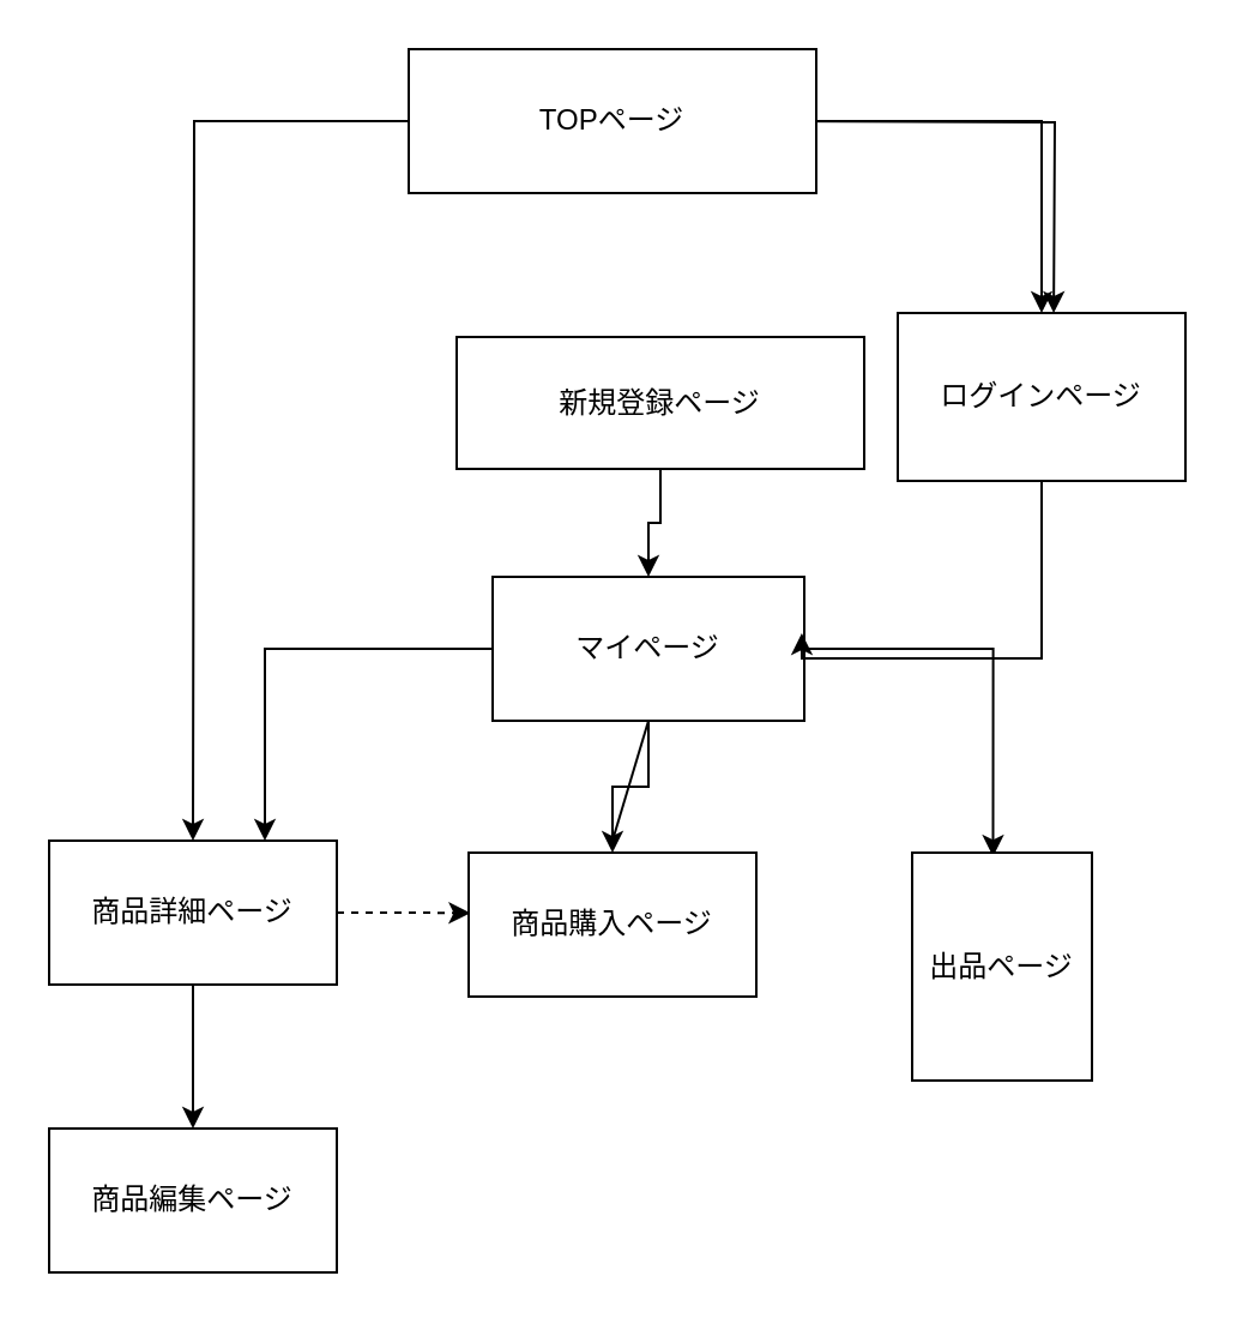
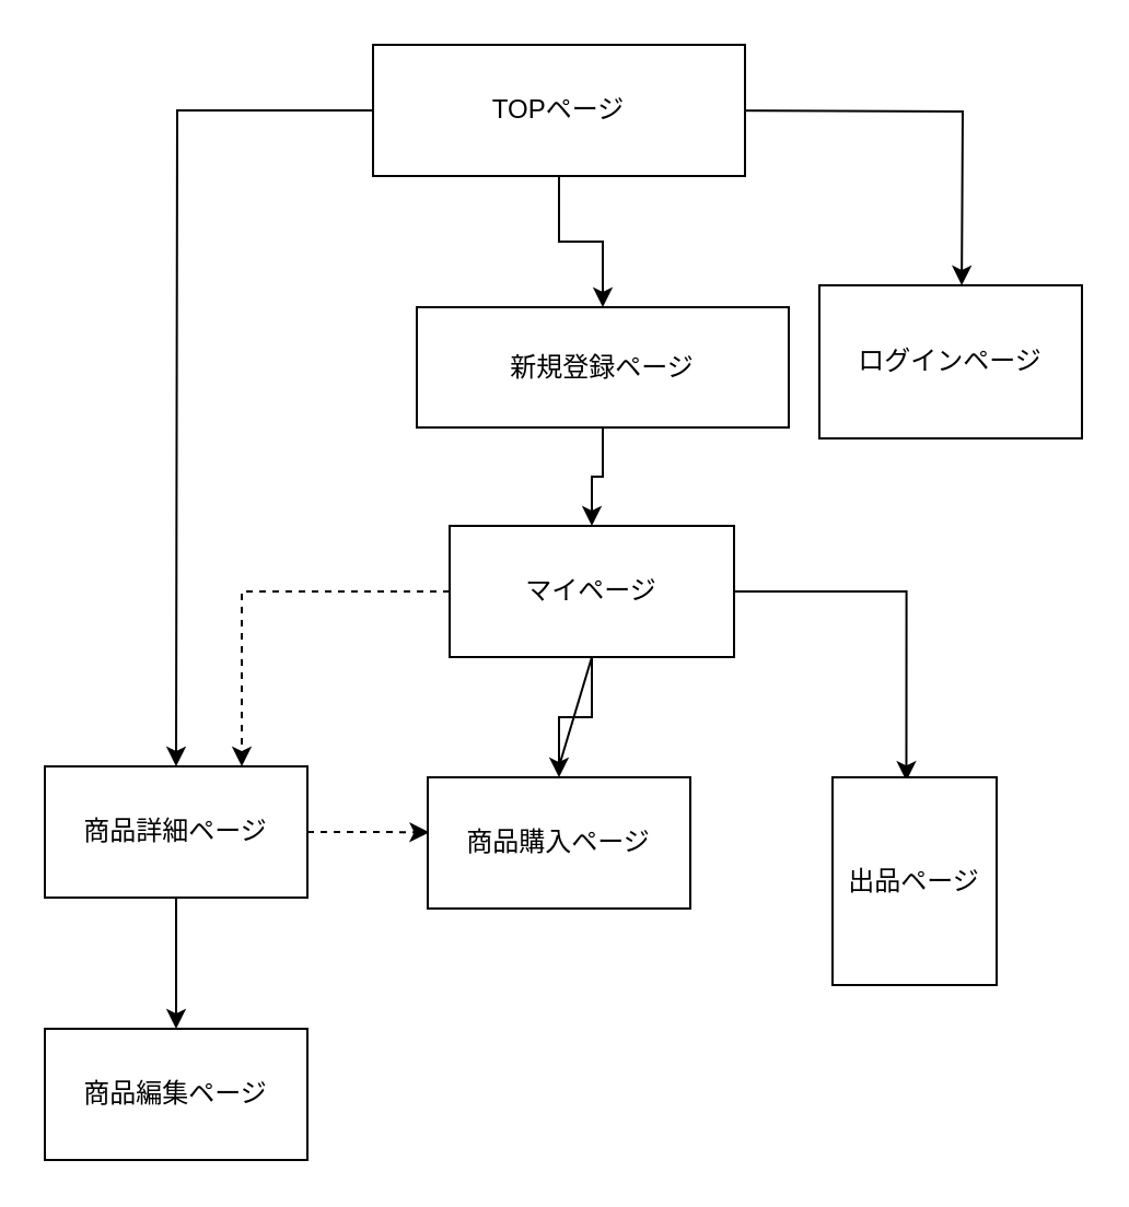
  <mxCell id="0" />
  <mxCell id="1" parent="0" />
  <mxCell id="2" style="edgeStyle=orthogonalEdgeStyle;rounded=0;orthogonalLoop=1;jettySize=auto;html=1;exitX=0;exitY=0.5;exitDx=0;exitDy=0;" edge="1" parent="1" source="5"><mxGeometry relative="1" as="geometry"><mxPoint x="80" y="350" as="targetPoint" /></mxGeometry></mxCell>
- <mxCell id="3" style="edgeStyle=orthogonalEdgeStyle;rounded=0;orthogonalLoop=1;jettySize=auto;html=1;" edge="1" parent="1" source="5" target="13"><mxGeometry relative="1" as="geometry" /></mxCell>
+ <mxCell id="3" style="edgeStyle=orthogonalEdgeStyle;rounded=0;orthogonalLoop=1;jettySize=auto;html=1;entryX=0.5;entryY=0;entryDx=0;entryDy=0;" edge="1" parent="1" source="5" target="11"><mxGeometry relative="1" as="geometry" /></mxCell>
  <mxCell id="4" style="edgeStyle=orthogonalEdgeStyle;rounded=0;orthogonalLoop=1;jettySize=auto;html=1;entryX=0.717;entryY=0;entryDx=0;entryDy=0;entryPerimeter=0;" edge="1" parent="1"><mxGeometry relative="1" as="geometry"><mxPoint x="319" y="50" as="sourcePoint" /><mxPoint x="439.04" y="130" as="targetPoint" /></mxGeometry></mxCell>
  <mxCell id="5" value="TOPページ" style="rounded=0;whiteSpace=wrap;html=1;" vertex="1" parent="1"><mxGeometry x="170" y="20" width="170" height="60" as="geometry" /></mxCell>
  <mxCell id="6" value="" style="edgeStyle=orthogonalEdgeStyle;rounded=0;orthogonalLoop=1;jettySize=auto;html=1;" edge="1" parent="1" source="9" target="18"><mxGeometry relative="1" as="geometry" /></mxCell>
- <mxCell id="7" style="edgeStyle=orthogonalEdgeStyle;rounded=0;orthogonalLoop=1;jettySize=auto;html=1;entryX=0.75;entryY=0;entryDx=0;entryDy=0;" edge="1" parent="1" source="9" target="16"><mxGeometry relative="1" as="geometry" /></mxCell>
+ <mxCell id="7" style="edgeStyle=orthogonalEdgeStyle;rounded=0;orthogonalLoop=1;jettySize=auto;html=1;entryX=0.75;entryY=0;entryDx=0;entryDy=0;dashed=1;" edge="1" parent="1" source="9" target="16"><mxGeometry relative="1" as="geometry" /></mxCell>
  <mxCell id="8" style="edgeStyle=orthogonalEdgeStyle;rounded=0;orthogonalLoop=1;jettySize=auto;html=1;entryX=0.45;entryY=0.017;entryDx=0;entryDy=0;entryPerimeter=0;" edge="1" parent="1" source="9" target="19"><mxGeometry relative="1" as="geometry" /></mxCell>
  <mxCell id="9" value="マイページ" style="rounded=0;whiteSpace=wrap;html=1;" vertex="1" parent="1"><mxGeometry x="205" y="240" width="130" height="60" as="geometry" /></mxCell>
  <mxCell id="10" style="edgeStyle=orthogonalEdgeStyle;rounded=0;orthogonalLoop=1;jettySize=auto;html=1;entryX=0.5;entryY=0;entryDx=0;entryDy=0;" edge="1" parent="1" source="11" target="9"><mxGeometry relative="1" as="geometry" /></mxCell>
  <mxCell id="11" value="新規登録ページ" style="rounded=0;whiteSpace=wrap;html=1;" vertex="1" parent="1"><mxGeometry x="190" y="140" width="170" height="55" as="geometry" /></mxCell>
- <mxCell id="12" style="edgeStyle=orthogonalEdgeStyle;rounded=0;orthogonalLoop=1;jettySize=auto;html=1;entryX=0.992;entryY=0.392;entryDx=0;entryDy=0;entryPerimeter=0;" edge="1" parent="1" source="13" target="9"><mxGeometry relative="1" as="geometry"><mxPoint x="434" y="270" as="targetPoint" /><Array as="points"><mxPoint x="434" y="274" /></Array></mxGeometry></mxCell>
  <mxCell id="13" value="ログインページ" style="rounded=0;whiteSpace=wrap;html=1;" vertex="1" parent="1"><mxGeometry x="374" y="130" width="120" height="70" as="geometry" /></mxCell>
  <mxCell id="14" style="edgeStyle=orthogonalEdgeStyle;rounded=0;orthogonalLoop=1;jettySize=auto;html=1;entryX=0.006;entryY=0.419;entryDx=0;entryDy=0;entryPerimeter=0;dashed=1;" edge="1" parent="1" source="16" target="18"><mxGeometry relative="1" as="geometry" /></mxCell>
  <mxCell id="15" style="edgeStyle=orthogonalEdgeStyle;rounded=0;orthogonalLoop=1;jettySize=auto;html=1;entryX=0.5;entryY=0;entryDx=0;entryDy=0;" edge="1" parent="1" source="16" target="17"><mxGeometry relative="1" as="geometry"><mxPoint x="80" y="460" as="targetPoint" /></mxGeometry></mxCell>
  <mxCell id="16" value="商品詳細ページ" style="rounded=0;whiteSpace=wrap;html=1;" vertex="1" parent="1"><mxGeometry x="20" y="350" width="120" height="60" as="geometry" /></mxCell>
  <mxCell id="17" value="商品編集ページ" style="rounded=0;whiteSpace=wrap;html=1;" vertex="1" parent="1"><mxGeometry x="20" y="470" width="120" height="60" as="geometry" /></mxCell>
  <mxCell id="18" value="商品購入ページ" style="rounded=0;whiteSpace=wrap;html=1;" vertex="1" parent="1"><mxGeometry x="195" y="355" width="120" height="60" as="geometry" /></mxCell>
  <mxCell id="19" value="出品ページ" style="rounded=0;whiteSpace=wrap;html=1;" vertex="1" parent="1"><mxGeometry x="380" y="355" width="75" height="95" as="geometry" /></mxCell>
  <mxCell id="20" value="" style="endArrow=none;html=1;exitX=0.5;exitY=1;exitDx=0;exitDy=0;" edge="1" parent="1" source="9"><mxGeometry width="50" height="50" relative="1" as="geometry"><mxPoint x="240" y="310" as="sourcePoint" /><mxPoint x="255" y="350" as="targetPoint" /><Array as="points"><mxPoint x="255" y="350" /></Array></mxGeometry></mxCell>
